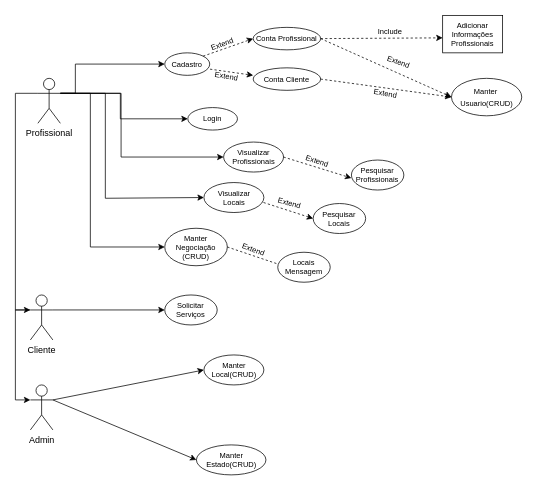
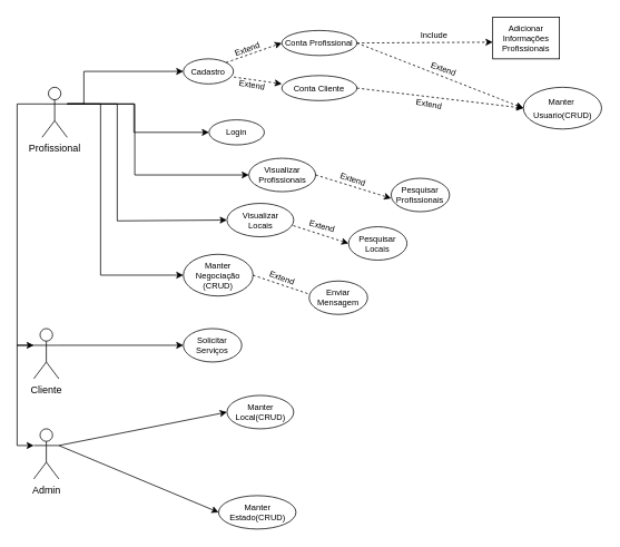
  <mxCell id="0" />
  <mxCell id="1" parent="0" />
  <mxCell id="2" style="edgeStyle=orthogonalEdgeStyle;rounded=0;orthogonalLoop=1;jettySize=auto;html=1;exitX=1;exitY=0.333;exitDx=0;exitDy=0;exitPerimeter=0;entryX=0;entryY=0.5;entryDx=0;entryDy=0;" parent="1" source="8" target="15" edge="1"><mxGeometry relative="1" as="geometry"><Array as="points"><mxPoint x="161" y="124" /><mxPoint x="161" y="209" /></Array></mxGeometry></mxCell>
  <mxCell id="3" style="edgeStyle=orthogonalEdgeStyle;rounded=0;orthogonalLoop=1;jettySize=auto;html=1;exitX=1;exitY=0.333;exitDx=0;exitDy=0;exitPerimeter=0;entryX=0;entryY=0.5;entryDx=0;entryDy=0;" parent="1" source="8" target="16" edge="1"><mxGeometry relative="1" as="geometry"><mxPoint x="187.25" y="74" as="targetPoint" /><mxPoint x="187.25" y="114" as="sourcePoint" /><Array as="points"><mxPoint x="100" y="124" /><mxPoint x="100" y="85" /></Array></mxGeometry></mxCell>
  <mxCell id="4" style="edgeStyle=orthogonalEdgeStyle;rounded=0;orthogonalLoop=1;jettySize=auto;html=1;exitX=1;exitY=0.333;exitDx=0;exitDy=0;exitPerimeter=0;entryX=0;entryY=0.5;entryDx=0;entryDy=0;" parent="1" source="8" target="23" edge="1"><mxGeometry relative="1" as="geometry"><Array as="points"><mxPoint x="140" y="124" /><mxPoint x="140" y="264" /></Array></mxGeometry></mxCell>
  <mxCell id="5" style="edgeStyle=orthogonalEdgeStyle;rounded=0;orthogonalLoop=1;jettySize=auto;html=1;exitX=0;exitY=0.333;exitDx=0;exitDy=0;exitPerimeter=0;entryX=0;entryY=0.333;entryDx=0;entryDy=0;entryPerimeter=0;" parent="1" source="8" target="11" edge="1"><mxGeometry relative="1" as="geometry"><mxPoint x="20" y="434" as="targetPoint" /><Array as="points"><mxPoint x="20" y="124" /><mxPoint x="20" y="413" /></Array></mxGeometry></mxCell>
  <mxCell id="6" style="edgeStyle=orthogonalEdgeStyle;rounded=0;orthogonalLoop=1;jettySize=auto;html=1;exitX=1;exitY=0.333;exitDx=0;exitDy=0;exitPerimeter=0;entryX=0;entryY=0.5;entryDx=0;entryDy=0;" parent="1" source="8" target="14" edge="1"><mxGeometry relative="1" as="geometry"><Array as="points"><mxPoint x="160" y="124" /><mxPoint x="160" y="158" /></Array></mxGeometry></mxCell>
  <mxCell id="7" style="edgeStyle=orthogonalEdgeStyle;rounded=0;orthogonalLoop=1;jettySize=auto;html=1;exitX=1;exitY=0.333;exitDx=0;exitDy=0;exitPerimeter=0;entryX=0;entryY=0.5;entryDx=0;entryDy=0;" parent="1" source="8" target="24" edge="1"><mxGeometry relative="1" as="geometry"><Array as="points"><mxPoint x="120" y="124" /><mxPoint x="120" y="329" /></Array></mxGeometry></mxCell>
  <mxCell id="8" value="Profissional" style="shape=umlActor;verticalLabelPosition=bottom;verticalAlign=top;html=1;outlineConnect=0;" parent="1" vertex="1"><mxGeometry x="50" y="104" width="30" height="60" as="geometry" /></mxCell>
  <mxCell id="9" style="edgeStyle=orthogonalEdgeStyle;rounded=0;orthogonalLoop=1;jettySize=auto;html=1;exitX=1;exitY=0.333;exitDx=0;exitDy=0;exitPerimeter=0;entryX=0;entryY=0.5;entryDx=0;entryDy=0;" parent="1" source="11" target="25" edge="1"><mxGeometry relative="1" as="geometry" /></mxCell>
  <mxCell id="10" style="edgeStyle=orthogonalEdgeStyle;rounded=0;orthogonalLoop=1;jettySize=auto;html=1;exitX=0;exitY=0.333;exitDx=0;exitDy=0;exitPerimeter=0;entryX=0;entryY=0.333;entryDx=0;entryDy=0;entryPerimeter=0;" parent="1" source="11" target="12" edge="1"><mxGeometry relative="1" as="geometry" /></mxCell>
  <mxCell id="11" value="Cliente" style="shape=umlActor;verticalLabelPosition=bottom;verticalAlign=top;html=1;outlineConnect=0;" parent="1" vertex="1"><mxGeometry x="40" y="393" width="30" height="60" as="geometry" /></mxCell>
  <mxCell id="12" value="Admin" style="shape=umlActor;verticalLabelPosition=bottom;verticalAlign=top;html=1;outlineConnect=0;" parent="1" vertex="1"><mxGeometry x="40" y="513" width="30" height="60" as="geometry" /></mxCell>
- <mxCell id="13" value="&lt;font style=&quot;font-size: 10px&quot;&gt;Manter&amp;nbsp;&lt;br&gt;Usuario(CRUD)&lt;br&gt;&lt;/font&gt;" style="ellipse;whiteSpace=wrap;html=1;" parent="1" vertex="1"><mxGeometry x="601.75" y="104" width="93.75" height="50" as="geometry" /></mxCell>
+ <mxCell id="13" value="&lt;font style=&quot;font-size: 10px&quot;&gt;Manter&amp;nbsp;&lt;br&gt;Usuario(CRUD)&lt;br&gt;&lt;/font&gt;" style="ellipse;whiteSpace=wrap;html=1;" parent="1" vertex="1"><mxGeometry x="626.75" y="104" width="93.75" height="50" as="geometry" /></mxCell>
  <mxCell id="14" value="Login" style="ellipse;whiteSpace=wrap;html=1;fontSize=10;" parent="1" vertex="1"><mxGeometry x="250" y="143" width="66.25" height="30" as="geometry" /></mxCell>
  <mxCell id="15" value="Visualizar Profissionais" style="ellipse;whiteSpace=wrap;html=1;fontSize=10;" parent="1" vertex="1"><mxGeometry x="297.75" y="189" width="80" height="40" as="geometry" /></mxCell>
  <mxCell id="16" value="Cadastro&lt;br&gt;" style="ellipse;whiteSpace=wrap;html=1;fontSize=10;" parent="1" vertex="1"><mxGeometry x="219.25" y="70" width="60" height="30" as="geometry" /></mxCell>
  <mxCell id="17" value="" style="endArrow=classic;html=1;rounded=0;fontSize=10;exitX=1;exitY=0;exitDx=0;exitDy=0;dashed=1;entryX=0;entryY=0.5;entryDx=0;entryDy=0;" parent="1" source="16" target="18" edge="1"><mxGeometry width="50" height="50" relative="1" as="geometry"><mxPoint x="367.25" y="184" as="sourcePoint" /><mxPoint x="337.25" y="84" as="targetPoint" /></mxGeometry></mxCell>
  <mxCell id="18" value="Conta Profissional" style="ellipse;whiteSpace=wrap;html=1;fontSize=10;" parent="1" vertex="1"><mxGeometry x="337.25" y="36" width="90" height="30" as="geometry" /></mxCell>
  <mxCell id="19" value="Conta Cliente" style="ellipse;whiteSpace=wrap;html=1;fontSize=10;" parent="1" vertex="1"><mxGeometry x="337.25" y="90" width="90" height="30" as="geometry" /></mxCell>
  <mxCell id="20" value="" style="endArrow=classic;html=1;rounded=0;fontSize=10;exitX=1.007;exitY=0.725;exitDx=0;exitDy=0;dashed=1;entryX=0;entryY=0.333;entryDx=0;entryDy=0;entryPerimeter=0;exitPerimeter=0;" parent="1" source="16" target="19" edge="1"><mxGeometry width="50" height="50" relative="1" as="geometry"><mxPoint x="287.25" y="99" as="sourcePoint" /><mxPoint x="347.25" y="89" as="targetPoint" /></mxGeometry></mxCell>
  <mxCell id="21" value="" style="endArrow=classic;html=1;rounded=0;fontSize=10;dashed=1;exitX=1;exitY=0.5;exitDx=0;exitDy=0;entryX=0;entryY=0.5;entryDx=0;entryDy=0;" parent="1" source="19" target="13" edge="1"><mxGeometry width="50" height="50" relative="1" as="geometry"><mxPoint x="457.25" y="134" as="sourcePoint" /><mxPoint x="640" y="134" as="targetPoint" /></mxGeometry></mxCell>
  <mxCell id="22" value="" style="endArrow=classic;html=1;rounded=0;fontSize=10;exitX=1;exitY=0.5;exitDx=0;exitDy=0;dashed=1;entryX=0;entryY=0.5;entryDx=0;entryDy=0;" parent="1" source="18" target="13" edge="1"><mxGeometry width="50" height="50" relative="1" as="geometry"><mxPoint x="297.25" y="109" as="sourcePoint" /><mxPoint x="640" y="123" as="targetPoint" /></mxGeometry></mxCell>
  <mxCell id="23" value="Visualizar&lt;br&gt;Locais" style="ellipse;whiteSpace=wrap;html=1;fontSize=10;" parent="1" vertex="1"><mxGeometry x="271.5" y="243" width="80" height="40" as="geometry" /></mxCell>
  <mxCell id="24" value="Manter&lt;br&gt;Negociação (CRUD)" style="ellipse;whiteSpace=wrap;html=1;fontSize=10;" parent="1" vertex="1"><mxGeometry x="219.25" y="304" width="83.5" height="50" as="geometry" /></mxCell>
  <mxCell id="25" value="Solicitar&lt;br&gt;Serviços" style="ellipse;whiteSpace=wrap;html=1;fontSize=10;" parent="1" vertex="1"><mxGeometry x="219.25" y="393" width="70" height="40" as="geometry" /></mxCell>
  <mxCell id="26" value="" style="endArrow=none;html=1;rounded=0;fontSize=10;exitX=1;exitY=0.5;exitDx=0;exitDy=0;dashed=1;entryX=-0.004;entryY=0.389;entryDx=0;entryDy=0;entryPerimeter=0;" parent="1" source="24" target="27" edge="1"><mxGeometry width="50" height="50" relative="1" as="geometry"><mxPoint x="223.17" y="135.75" as="sourcePoint" /><mxPoint x="412.75" y="314" as="targetPoint" /></mxGeometry></mxCell>
- <mxCell id="27" value="Locais Mensagem" style="ellipse;whiteSpace=wrap;html=1;fontSize=10;" parent="1" vertex="1"><mxGeometry x="370" y="336" width="70" height="40" as="geometry" /></mxCell>
+ <mxCell id="27" value="Enviar Mensagem" style="ellipse;whiteSpace=wrap;html=1;fontSize=10;" parent="1" vertex="1"><mxGeometry x="370" y="336" width="70" height="40" as="geometry" /></mxCell>
  <mxCell id="28" value="" style="endArrow=classic;html=1;rounded=0;fontSize=10;exitX=0.994;exitY=0.666;exitDx=0;exitDy=0;dashed=1;exitPerimeter=0;entryX=0;entryY=0.5;entryDx=0;entryDy=0;" parent="1" source="23" target="30" edge="1"><mxGeometry width="50" height="50" relative="1" as="geometry"><mxPoint x="356.5" y="333" as="sourcePoint" /><mxPoint x="420.25" y="263" as="targetPoint" /></mxGeometry></mxCell>
  <mxCell id="29" value="" style="endArrow=classic;html=1;rounded=0;fontSize=10;exitX=1;exitY=0.5;exitDx=0;exitDy=0;dashed=1;" parent="1" source="15" edge="1"><mxGeometry width="50" height="50" relative="1" as="geometry"><mxPoint x="289.25" y="232.08" as="sourcePoint" /><mxPoint x="468.25" y="237" as="targetPoint" /></mxGeometry></mxCell>
  <mxCell id="30" value="Pesquisar Locais" style="ellipse;whiteSpace=wrap;html=1;fontSize=10;" parent="1" vertex="1"><mxGeometry x="417.25" y="271" width="70" height="40" as="geometry" /></mxCell>
  <mxCell id="31" value="Pesquisar Profissionais" style="ellipse;whiteSpace=wrap;html=1;fontSize=10;" parent="1" vertex="1"><mxGeometry x="468.25" y="213" width="70" height="40" as="geometry" /></mxCell>
  <mxCell id="32" value="Extend" style="text;html=1;strokeColor=none;fillColor=none;align=center;verticalAlign=middle;whiteSpace=wrap;rounded=0;fontSize=10;rotation=-20;" parent="1" vertex="1"><mxGeometry x="256.25" y="53" width="80" height="10" as="geometry" /></mxCell>
  <mxCell id="33" value="Extend" style="text;html=1;strokeColor=none;fillColor=none;align=center;verticalAlign=middle;whiteSpace=wrap;rounded=0;fontSize=10;rotation=10;" parent="1" vertex="1"><mxGeometry x="261.5" y="96" width="80" height="10" as="geometry" /></mxCell>
  <mxCell id="34" value="Extend" style="text;html=1;strokeColor=none;fillColor=none;align=center;verticalAlign=middle;whiteSpace=wrap;rounded=0;fontSize=10;rotation=19;" parent="1" vertex="1"><mxGeometry x="480.33" y="76.97" width="102.59" height="10" as="geometry" /></mxCell>
  <mxCell id="35" value="Extend" style="text;html=1;strokeColor=none;fillColor=none;align=center;verticalAlign=middle;whiteSpace=wrap;rounded=0;fontSize=10;rotation=10;" parent="1" vertex="1"><mxGeometry x="465.47" y="119.24" width="97.5" height="10" as="geometry" /></mxCell>
  <mxCell id="36" value="Extend" style="text;html=1;strokeColor=none;fillColor=none;align=center;verticalAlign=middle;whiteSpace=wrap;rounded=0;fontSize=10;rotation=18;" parent="1" vertex="1"><mxGeometry x="382.75" y="209" width="80" height="10" as="geometry" /></mxCell>
  <mxCell id="37" value="Extend" style="text;html=1;strokeColor=none;fillColor=none;align=center;verticalAlign=middle;whiteSpace=wrap;rounded=0;fontSize=10;rotation=15;" parent="1" vertex="1"><mxGeometry x="345.5" y="265" width="80" height="10" as="geometry" /></mxCell>
  <mxCell id="38" value="Extend" style="text;html=1;strokeColor=none;fillColor=none;align=center;verticalAlign=middle;whiteSpace=wrap;rounded=0;fontSize=10;rotation=20;" parent="1" vertex="1"><mxGeometry x="297.75" y="327" width="80" height="10" as="geometry" /></mxCell>
  <mxCell id="39" value="Manter&lt;br&gt;Local(CRUD)" style="ellipse;whiteSpace=wrap;html=1;fontSize=10;" parent="1" vertex="1"><mxGeometry x="271.5" y="473" width="80" height="40" as="geometry" /></mxCell>
  <mxCell id="40" value="Manter&lt;br&gt;Estado(CRUD)" style="ellipse;whiteSpace=wrap;html=1;fontSize=10;" parent="1" vertex="1"><mxGeometry x="261.5" y="593" width="92.75" height="40" as="geometry" /></mxCell>
  <mxCell id="41" value="Adicionar Informações Profissionais" style="whiteSpace=wrap;html=1;fontSize=10;rounded=0;" parent="1" vertex="1"><mxGeometry x="590" y="20" width="80" height="50" as="geometry" /></mxCell>
  <mxCell id="42" value="" style="endArrow=classic;html=1;rounded=0;fontSize=10;dashed=1;entryX=0;entryY=0.6;entryDx=0;entryDy=0;entryPerimeter=0;exitX=1;exitY=0.5;exitDx=0;exitDy=0;" parent="1" source="18" target="41" edge="1"><mxGeometry width="50" height="50" relative="1" as="geometry"><mxPoint x="437.25" y="69" as="sourcePoint" /><mxPoint x="508.5" y="79.95" as="targetPoint" /></mxGeometry></mxCell>
  <mxCell id="43" value="Include" style="text;html=1;strokeColor=none;fillColor=none;align=center;verticalAlign=middle;whiteSpace=wrap;rounded=0;fontSize=10;rotation=0;" parent="1" vertex="1"><mxGeometry x="480" y="36" width="80" height="10" as="geometry" /></mxCell>
  <mxCell id="44" value="" style="endArrow=classic;html=1;rounded=0;fontSize=10;entryX=0;entryY=0.5;entryDx=0;entryDy=0;exitX=1;exitY=0.333;exitDx=0;exitDy=0;exitPerimeter=0;" parent="1" source="12" target="39" edge="1"><mxGeometry width="50" height="50" relative="1" as="geometry"><mxPoint x="780" y="264" as="sourcePoint" /><mxPoint x="660.38" y="149.2" as="targetPoint" /></mxGeometry></mxCell>
  <mxCell id="45" value="" style="endArrow=classic;html=1;rounded=0;fontSize=10;entryX=0;entryY=0.5;entryDx=0;entryDy=0;exitX=1;exitY=0.333;exitDx=0;exitDy=0;exitPerimeter=0;" parent="1" source="12" target="40" edge="1"><mxGeometry width="50" height="50" relative="1" as="geometry"><mxPoint x="770" y="294" as="sourcePoint" /><mxPoint x="680.38" y="169.2" as="targetPoint" /></mxGeometry></mxCell>
